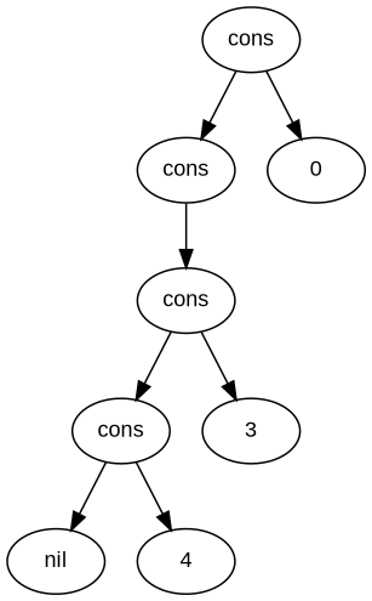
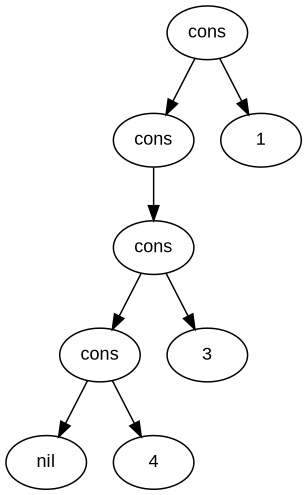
  digraph {
    fontname="Liberation Sans"
    node [fontname="Liberation Sans" fontsize=12 shape=ellipse]
    edge [fontname="Liberation Sans" fontsize=10]
    n1 [label=cons]
    n2 [label=cons]
-   n3 [label=0]
+   n3 [label=1]
    n4 [label=cons]
    n5 [label=cons]
    n6 [label=3]
    n7 [label=nil]
    n8 [label=4]
    n1 -> n2
    n1 -> n3
    n2 -> n4
    n4 -> n5
    n4 -> n6
    n5 -> n7
    n5 -> n8
  }
